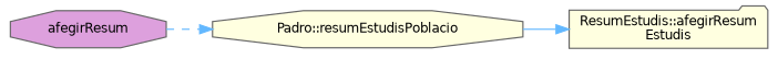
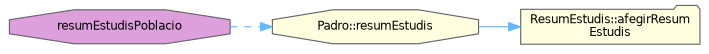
  digraph {
    rankdir=LR
    node [color=grey40 fillcolor=lightyellow fontname=Helvetica fontsize=10 shape=octagon style=filled]
    edge [color=steelblue1 fontname=Helvetica fontsize=10 labelfontname=Helvetica labelfontsize=10]
-   n1 [color=gray40 fillcolor=plum fontcolor=black height=0.2 label=afegirResum width=0.4]
-   n2 [height=0.2 label="Padro::resumEstudisPoblacio" width=0.4]
+   n1 [color=gray40 fillcolor=plum fontcolor=black height=0.2 label=resumEstudisPoblacio width=0.4]
+   n2 [height=0.2 label="Padro::resumEstudis" width=0.4]
    n3 [height=0.2 label="ResumEstudis::afegirResum\lEstudis" shape=folder width=0.4]
    n1 -> n2 [style=dashed]
    n2 -> n3 [style=solid]
  }
